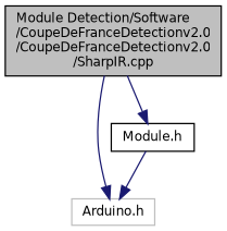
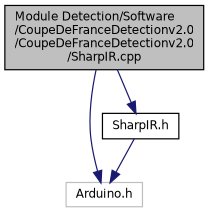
  digraph {
    node [color=black fillcolor=white fontname=Helvetica fontsize=10 shape=record style=filled]
    edge [color=midnightblue fontname=Helvetica fontsize=10 labelfontname=Helvetica labelfontsize=10 style=solid]
    n1 [fillcolor=grey75 fontcolor=black height=0.2 label="Module Detection/Software\l/CoupeDeFranceDetectionv2.0\l/CoupeDeFranceDetectionv2.0\l/SharpIR.cpp" width=0.4]
    n2 [color=grey75 height=0.2 label="Arduino.h" width=0.4]
-   n3 [height=0.2 label="Module.h" width=0.4]
+   n3 [height=0.2 label="SharpIR.h" width=0.4]
    n1 -> n2
    n1 -> n3
    n3 -> n2
  }
